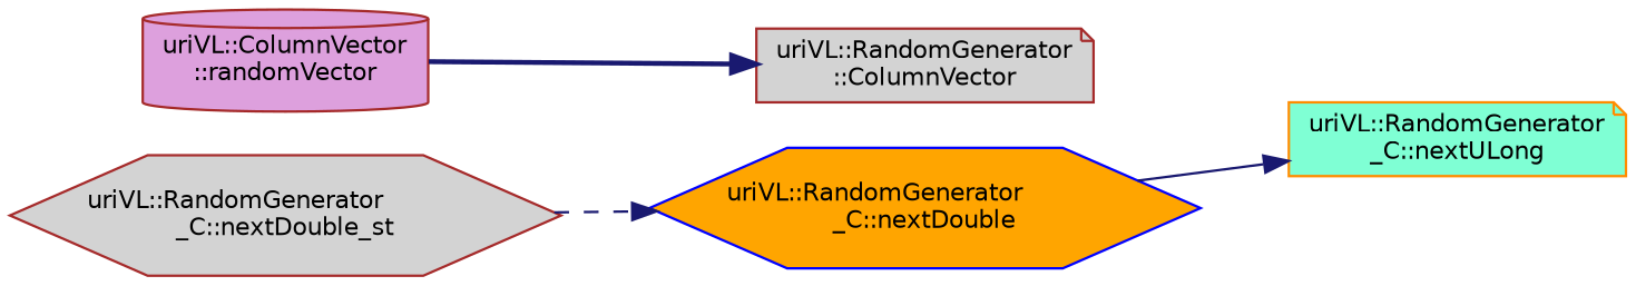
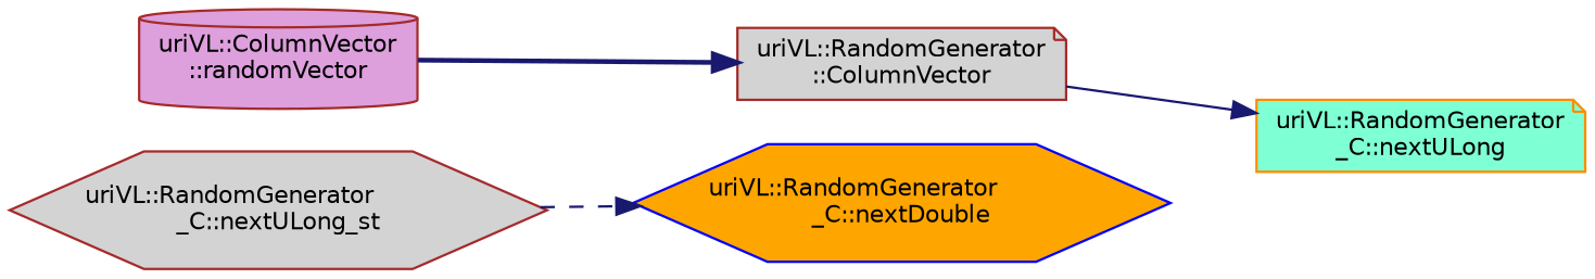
  digraph {
    rankdir=LR
    node [color=brown fillcolor=lightgrey fontname=Helvetica fontsize=10 shape=note style=filled]
    edge [color=midnightblue fontname=Helvetica fontsize=10 labelfontname=Helvetica labelfontsize=10]
    n1 [fillcolor=plum fontcolor=black height=0.2 label="uriVL::ColumnVector\l::randomVector" shape=cylinder width=0.4]
    n2 [height=0.2 label="uriVL::RandomGenerator\l::ColumnVector" width=0.4]
-   n3 [height=0.2 label="uriVL::RandomGenerator\l_C::nextDouble_st" shape=hexagon width=0.4]
+   n3 [height=0.2 label="uriVL::RandomGenerator\l_C::nextULong_st" shape=hexagon width=0.4]
    n4 [color=blue fillcolor=orange height=0.2 label="uriVL::RandomGenerator\l_C::nextDouble" shape=hexagon width=0.4]
    n5 [color=darkorange fillcolor=aquamarine height=0.2 label="uriVL::RandomGenerator\l_C::nextULong" width=0.4]
    n1 -> n2 [style=bold]
    n3 -> n4 [style=dashed]
-   n4 -> n5 [style=solid]
+   n2 -> n5 [style=solid]
  }
